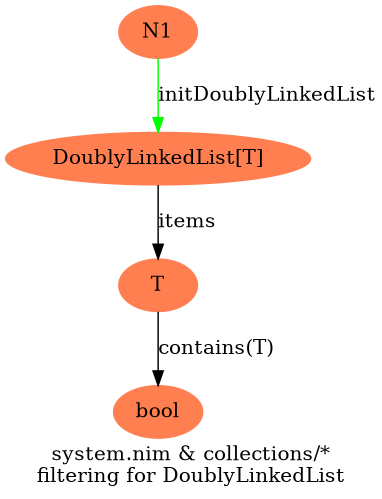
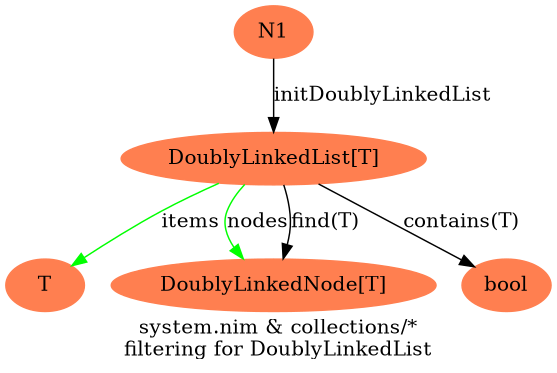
  digraph {
    label="system.nim & collections/*\nfiltering for DoublyLinkedList"
    rankdir=TB
    node [color=coral style=filled]
    n1 [label=N1]
    n2 [label="DoublyLinkedList[T]"]
    n3 [label=T]
+   n4 [label="DoublyLinkedNode[T]"]
    n5 [label=bool]
-   n1 -> n2 [label=initDoublyLinkedList color=green]
-   n2 -> n3 [color=black label=items]
-   n3 -> n5 [label="contains(T)"]
+   n1 -> n2 [label=initDoublyLinkedList]
+   n2 -> n3 [color=green label=items]
+   n2 -> n4 [color=green label=nodes]
+   n2 -> n4 [label="find(T)"]
+   n2 -> n5 [label="contains(T)"]
  }
